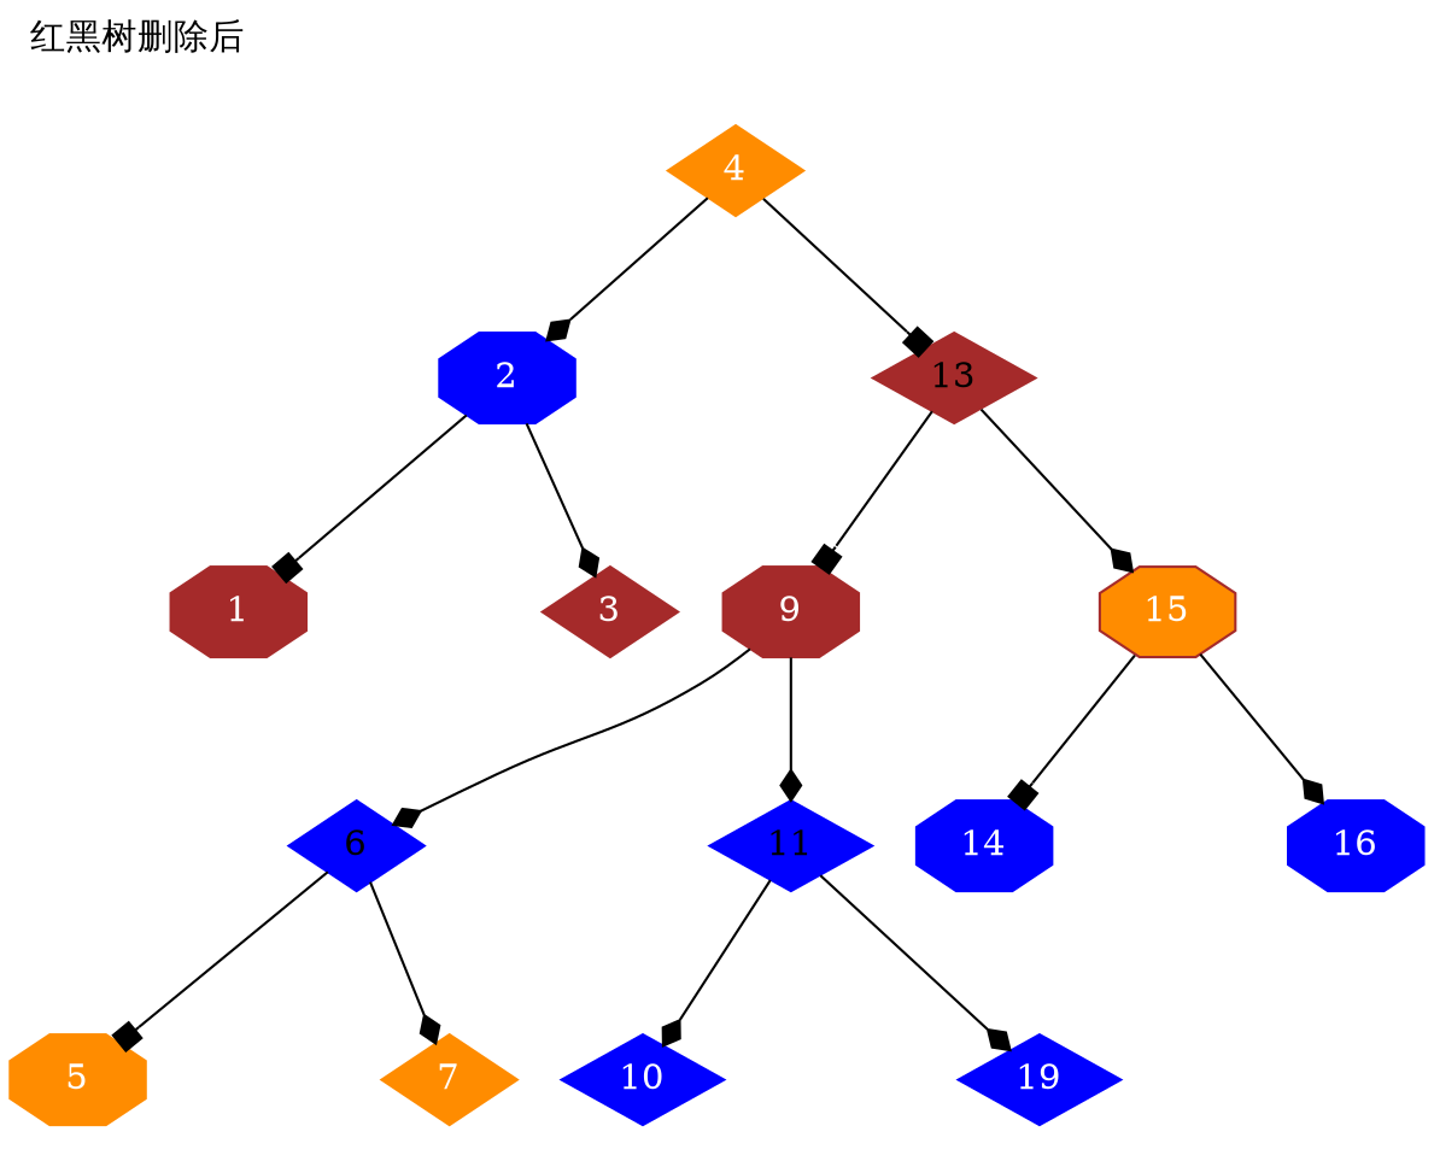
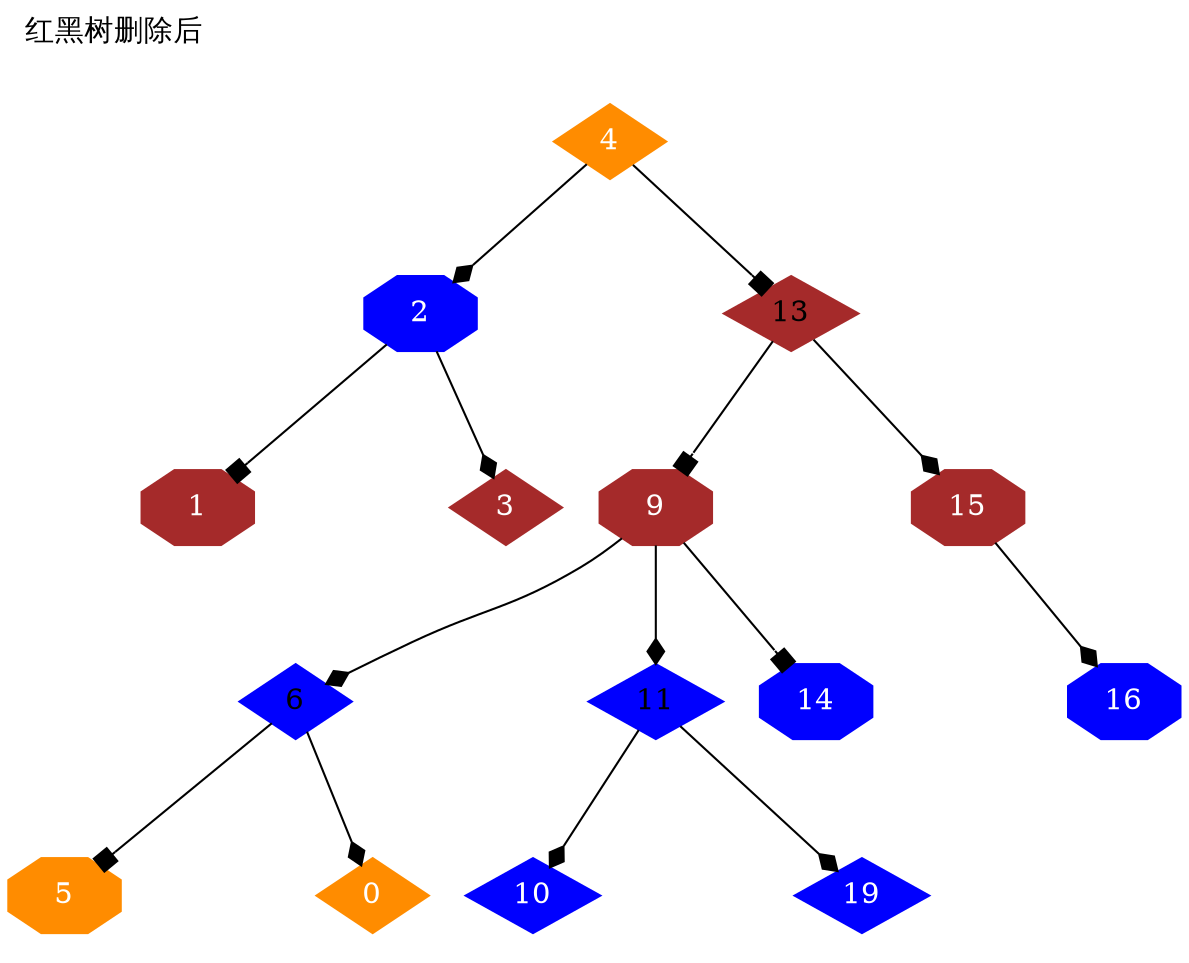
  digraph {
    label="红黑树删除后"
    labeljust=l
    labelloc=t
    node [fontcolor=white shape=diamond style=filled]
    edge [arrowhead=diamond]
    n25 [color=darkorange label=4]
    n26 [color=blue label=2 shape=octagon]
    n30 [shape=circle style=invis fontcolor=""]
    n31 [color=brown label=13 fontcolor=""]
    n27 [color=brown label=1 shape=octagon]
    n28 [shape=circle style=invis fontcolor=""]
    n29 [color=brown label=3]
    n32 [color=brown label=9 shape=octagon]
    n42 [shape=circle style=invis fontcolor=""]
-   n43 [color=brown label=15 shape=octagon fillcolor=darkorange]
+   n43 [color=brown label=15 shape=octagon]
    n33 [color=blue label=6 fontcolor=""]
    n37 [shape=circle style=invis fontcolor=""]
    n38 [color=blue label=11 fontcolor=""]
    n44 [color=blue label=14 shape=octagon]
    n45 [shape=circle style=invis fontcolor=""]
    n46 [color=blue label=16 shape=octagon]
    n34 [color=darkorange label=5 shape=octagon]
    n35 [shape=circle style=invis fontcolor=""]
-   n36 [color=darkorange label=7]
+   n36 [color=darkorange label=0]
    n39 [color=blue label=10]
    n40 [shape=circle style=invis fontcolor=""]
    n41 [color=blue label=19]
    n25 -> n26
    n25 -> n30 [style=invis arrowhead=""]
    n25 -> n31 [arrowhead=box]
    n26 -> n27 [arrowhead=box]
    n26 -> n28 [style=invis arrowhead=""]
    n26 -> n29
    n31 -> n32 [arrowhead=box]
    n31 -> n42 [style=invis arrowhead=""]
    n31 -> n43
    n32 -> n33
    n32 -> n37 [style=invis arrowhead=""]
    n32 -> n38
-   n43 -> n44 [arrowhead=box]
+   n32 -> n44 [arrowhead=box]
    n43 -> n45 [style=invis arrowhead=""]
    n43 -> n46
    n33 -> n34 [arrowhead=box]
    n33 -> n35 [style=invis arrowhead=""]
    n33 -> n36
    n38 -> n39
    n38 -> n40 [style=invis arrowhead=""]
    n38 -> n41
  }
